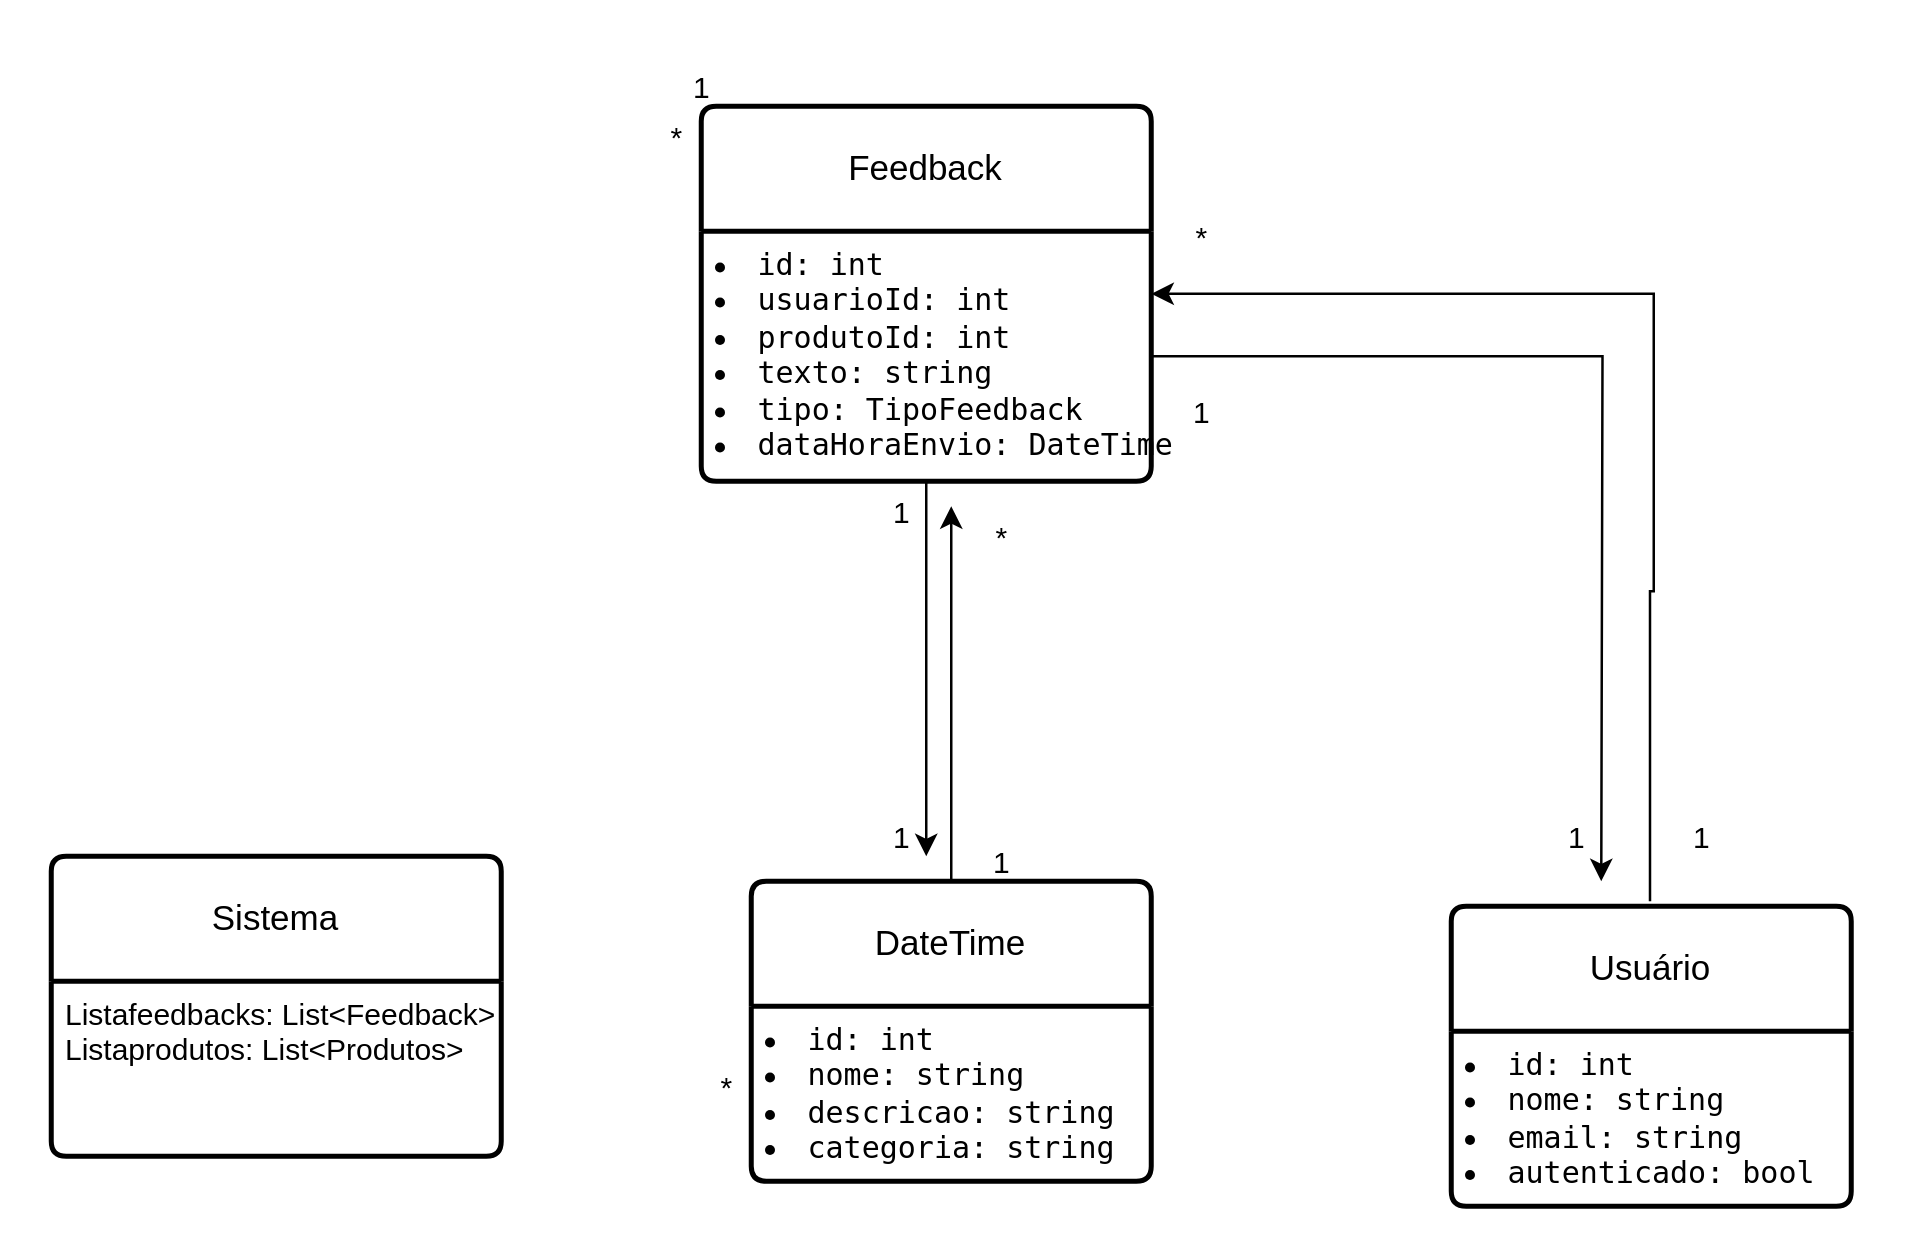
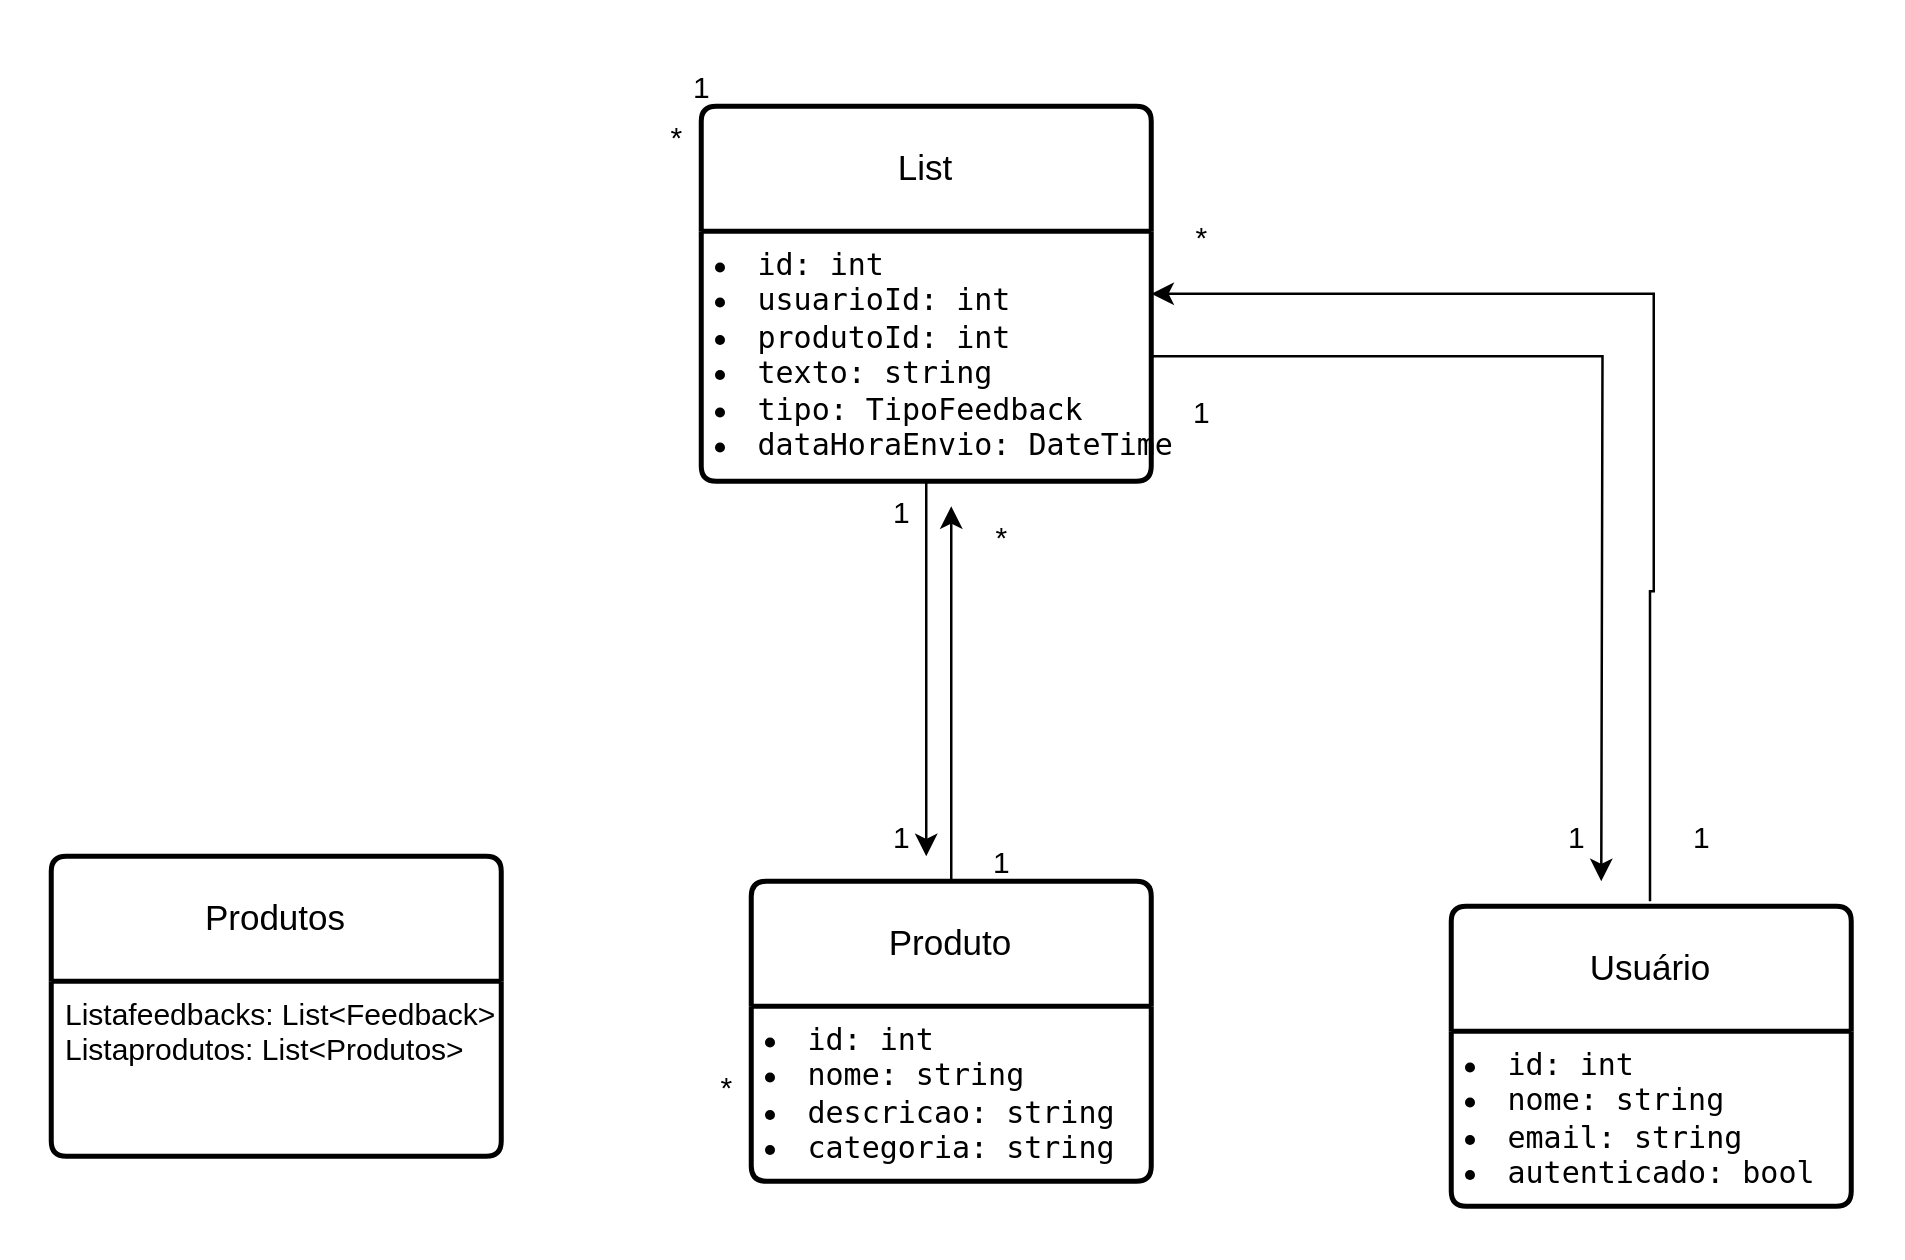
  <mxCell id="0" />
  <mxCell id="1" parent="0" />
  <mxCell id="2" style="edgeStyle=orthogonalEdgeStyle;rounded=0;orthogonalLoop=1;jettySize=auto;html=1;" edge="1" parent="1" source="3"><mxGeometry relative="1" as="geometry"><mxPoint x="380" y="202" as="targetPoint" /></mxGeometry></mxCell>
- <mxCell id="3" value="DateTime" style="swimlane;childLayout=stackLayout;horizontal=1;startSize=50;horizontalStack=0;rounded=1;fontSize=14;fontStyle=0;strokeWidth=2;resizeParent=0;resizeLast=1;shadow=0;dashed=0;align=center;arcSize=4;whiteSpace=wrap;html=1;" vertex="1" parent="1"><mxGeometry x="300" y="352" width="160" height="120" as="geometry" /></mxCell>
+ <mxCell id="3" value="Produto" style="swimlane;childLayout=stackLayout;horizontal=1;startSize=50;horizontalStack=0;rounded=1;fontSize=14;fontStyle=0;strokeWidth=2;resizeParent=0;resizeLast=1;shadow=0;dashed=0;align=center;arcSize=4;whiteSpace=wrap;html=1;" vertex="1" parent="1"><mxGeometry x="300" y="352" width="160" height="120" as="geometry" /></mxCell>
  <mxCell id="4" value="&lt;li&gt;&lt;code&gt;id: int&lt;/code&gt;&lt;/li&gt;&lt;li&gt;&lt;code&gt;nome: string&lt;/code&gt;&lt;/li&gt;&lt;li&gt;&lt;code&gt;descricao: string&lt;/code&gt;&lt;/li&gt;&lt;li&gt;&lt;code&gt;categoria: string&lt;/code&gt;&lt;/li&gt;" style="align=left;strokeColor=none;fillColor=none;spacingLeft=4;fontSize=12;verticalAlign=top;resizable=0;rotatable=0;part=1;html=1;" vertex="1" parent="3"><mxGeometry y="50" width="160" height="70" as="geometry" /></mxCell>
  <mxCell id="5" style="edgeStyle=orthogonalEdgeStyle;rounded=0;orthogonalLoop=1;jettySize=auto;html=1;entryX=1;entryY=0.25;entryDx=0;entryDy=0;" edge="1" parent="1" target="9"><mxGeometry relative="1" as="geometry"><mxPoint x="660" y="112" as="targetPoint" /><mxPoint x="659.5" y="360" as="sourcePoint" /><Array as="points"><mxPoint x="660" y="236" /><mxPoint x="661" y="236" /><mxPoint x="661" y="117" /></Array></mxGeometry></mxCell>
  <mxCell id="6" value="Usuário" style="swimlane;childLayout=stackLayout;horizontal=1;startSize=50;horizontalStack=0;rounded=1;fontSize=14;fontStyle=0;strokeWidth=2;resizeParent=0;resizeLast=1;shadow=0;dashed=0;align=center;arcSize=4;whiteSpace=wrap;html=1;" vertex="1" parent="1"><mxGeometry x="580" y="362" width="160" height="120" as="geometry" /></mxCell>
  <mxCell id="7" value="&lt;li&gt;&lt;code&gt;id: int&lt;/code&gt;&lt;/li&gt;&lt;li&gt;&lt;code&gt;nome: string&lt;/code&gt;&lt;/li&gt;&lt;li&gt;&lt;code&gt;email: string&lt;/code&gt;&lt;/li&gt;&lt;li&gt;&lt;code&gt;autenticado: bool&lt;/code&gt;&lt;/li&gt;" style="align=left;strokeColor=none;fillColor=none;spacingLeft=4;fontSize=12;verticalAlign=top;resizable=0;rotatable=0;part=1;html=1;" vertex="1" parent="6"><mxGeometry y="50" width="160" height="70" as="geometry" /></mxCell>
- <mxCell id="8" value="Feedback" style="swimlane;childLayout=stackLayout;horizontal=1;startSize=50;horizontalStack=0;rounded=1;fontSize=14;fontStyle=0;strokeWidth=2;resizeParent=0;resizeLast=1;shadow=0;dashed=0;align=center;arcSize=4;whiteSpace=wrap;html=1;" vertex="1" parent="1"><mxGeometry x="280" y="42" width="180" height="150" as="geometry" /></mxCell>
+ <mxCell id="8" value="List" style="swimlane;childLayout=stackLayout;horizontal=1;startSize=50;horizontalStack=0;rounded=1;fontSize=14;fontStyle=0;strokeWidth=2;resizeParent=0;resizeLast=1;shadow=0;dashed=0;align=center;arcSize=4;whiteSpace=wrap;html=1;" vertex="1" parent="1"><mxGeometry x="280" y="42" width="180" height="150" as="geometry" /></mxCell>
  <mxCell id="9" value="&lt;li&gt;&lt;code&gt;id: int&lt;/code&gt;&lt;/li&gt;&lt;li&gt;&lt;code&gt;usuarioId: int&lt;/code&gt;&lt;/li&gt;&lt;li&gt;&lt;code&gt;produtoId: int&lt;/code&gt;&lt;/li&gt;&lt;li&gt;&lt;code&gt;texto: string&lt;/code&gt;&lt;/li&gt;&lt;li&gt;&lt;code&gt;tipo: TipoFeedback&lt;/code&gt;&lt;/li&gt;&lt;li&gt;&lt;code&gt;dataHoraEnvio: DateTime&lt;/code&gt;&lt;/li&gt;" style="align=left;strokeColor=none;fillColor=none;spacingLeft=4;fontSize=12;verticalAlign=top;resizable=0;rotatable=0;part=1;html=1;" vertex="1" parent="8"><mxGeometry y="50" width="180" height="100" as="geometry" /></mxCell>
- <mxCell id="10" value="Sistema" style="swimlane;childLayout=stackLayout;horizontal=1;startSize=50;horizontalStack=0;rounded=1;fontSize=14;fontStyle=0;strokeWidth=2;resizeParent=0;resizeLast=1;shadow=0;dashed=0;align=center;arcSize=4;whiteSpace=wrap;html=1;" vertex="1" parent="1"><mxGeometry x="20" y="342" width="180" height="120" as="geometry" /></mxCell>
+ <mxCell id="10" value="Produtos" style="swimlane;childLayout=stackLayout;horizontal=1;startSize=50;horizontalStack=0;rounded=1;fontSize=14;fontStyle=0;strokeWidth=2;resizeParent=0;resizeLast=1;shadow=0;dashed=0;align=center;arcSize=4;whiteSpace=wrap;html=1;" vertex="1" parent="1"><mxGeometry x="20" y="342" width="180" height="120" as="geometry" /></mxCell>
  <mxCell id="11" value="Listafeedbacks: List&amp;lt;Feedback&amp;gt;&lt;div&gt;Listaprodutos: List&amp;lt;Produtos&amp;gt;&lt;/div&gt;" style="align=left;strokeColor=none;fillColor=none;spacingLeft=4;fontSize=12;verticalAlign=top;resizable=0;rotatable=0;part=1;html=1;" vertex="1" parent="10"><mxGeometry y="50" width="180" height="70" as="geometry" /></mxCell>
  <mxCell id="12" value="1" style="text;html=1;align=center;verticalAlign=middle;resizable=0;points=[];autosize=1;strokeColor=none;fillColor=none;" vertex="1" parent="1"><mxGeometry x="385" y="330" width="30" height="30" as="geometry" /></mxCell>
  <mxCell id="13" value="*" style="text;html=1;align=center;verticalAlign=middle;resizable=0;points=[];autosize=1;strokeColor=none;fillColor=none;" vertex="1" parent="1"><mxGeometry x="385" y="200" width="30" height="30" as="geometry" /></mxCell>
  <mxCell id="14" style="edgeStyle=orthogonalEdgeStyle;rounded=0;orthogonalLoop=1;jettySize=auto;html=1;" edge="1" parent="1" source="9"><mxGeometry relative="1" as="geometry"><mxPoint x="370" y="342" as="targetPoint" /></mxGeometry></mxCell>
  <mxCell id="15" value="1" style="text;html=1;align=center;verticalAlign=middle;resizable=0;points=[];autosize=1;strokeColor=none;fillColor=none;" vertex="1" parent="1"><mxGeometry x="345" y="190" width="30" height="30" as="geometry" /></mxCell>
  <mxCell id="16" value="1" style="text;html=1;align=center;verticalAlign=middle;resizable=0;points=[];autosize=1;strokeColor=none;fillColor=none;" vertex="1" parent="1"><mxGeometry x="345" y="320" width="30" height="30" as="geometry" /></mxCell>
  <mxCell id="17" style="edgeStyle=orthogonalEdgeStyle;rounded=0;orthogonalLoop=1;jettySize=auto;html=1;" edge="1" parent="1" source="9"><mxGeometry relative="1" as="geometry"><mxPoint x="640" y="352" as="targetPoint" /></mxGeometry></mxCell>
  <mxCell id="18" value="1" style="text;html=1;align=center;verticalAlign=middle;resizable=0;points=[];autosize=1;strokeColor=none;fillColor=none;" vertex="1" parent="1"><mxGeometry x="665" y="320" width="30" height="30" as="geometry" /></mxCell>
  <mxCell id="19" value="*" style="text;html=1;align=center;verticalAlign=middle;resizable=0;points=[];autosize=1;strokeColor=none;fillColor=none;" vertex="1" parent="1"><mxGeometry x="465" y="80" width="30" height="30" as="geometry" /></mxCell>
  <mxCell id="20" value="1" style="text;html=1;align=center;verticalAlign=middle;resizable=0;points=[];autosize=1;strokeColor=none;fillColor=none;" vertex="1" parent="1"><mxGeometry x="465" y="150" width="30" height="30" as="geometry" /></mxCell>
  <mxCell id="21" value="1" style="text;html=1;align=center;verticalAlign=middle;resizable=0;points=[];autosize=1;strokeColor=none;fillColor=none;" vertex="1" parent="1"><mxGeometry x="615" y="320" width="30" height="30" as="geometry" /></mxCell>
  <mxCell id="22" value="*" style="text;html=1;align=center;verticalAlign=middle;resizable=0;points=[];autosize=1;strokeColor=none;fillColor=none;" vertex="1" parent="1"><mxGeometry x="255" y="40" width="30" height="30" as="geometry" /></mxCell>
  <mxCell id="23" value="1" style="text;html=1;align=center;verticalAlign=middle;resizable=0;points=[];autosize=1;strokeColor=none;fillColor=none;" vertex="1" parent="1"><mxGeometry x="265" y="20" width="30" height="30" as="geometry" /></mxCell>
  <mxCell id="24" value="*" style="text;html=1;align=center;verticalAlign=middle;resizable=0;points=[];autosize=1;strokeColor=none;fillColor=none;" vertex="1" parent="1"><mxGeometry x="275" y="420" width="30" height="30" as="geometry" /></mxCell>
